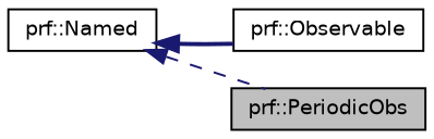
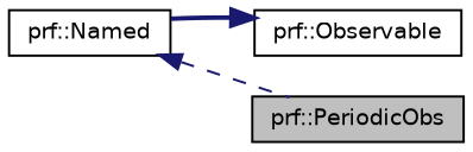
  digraph {
    rankdir=LR
    node [color=black fontname=Helvetica fontsize=10 shape=record]
    edge [color=midnightblue dir=back fontname=Helvetica fontsize=10 labelfontname=Helvetica labelfontsize=10]
    n1 [fillcolor=grey75 fontcolor=black height=0.2 label="prf::PeriodicObs" style=filled width=0.4]
    n2 [height=0.2 label="prf::Observable" width=0.4]
    n3 [height=0.2 label="prf::Named" width=0.4]
    n3 -> n1 [style=dashed]
-   n3 -> n2 [style=bold]
+   n2 -> n3 [style=bold]
  }
